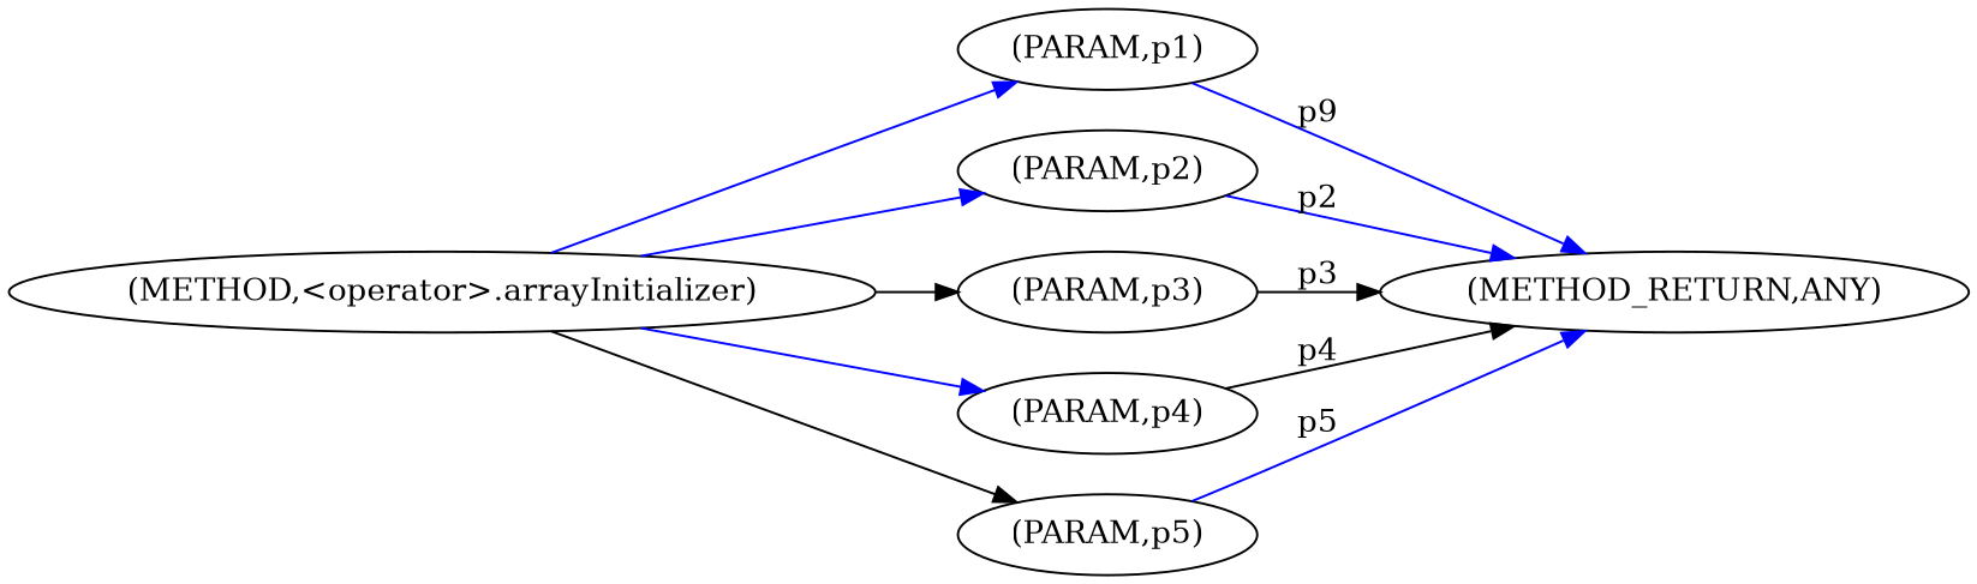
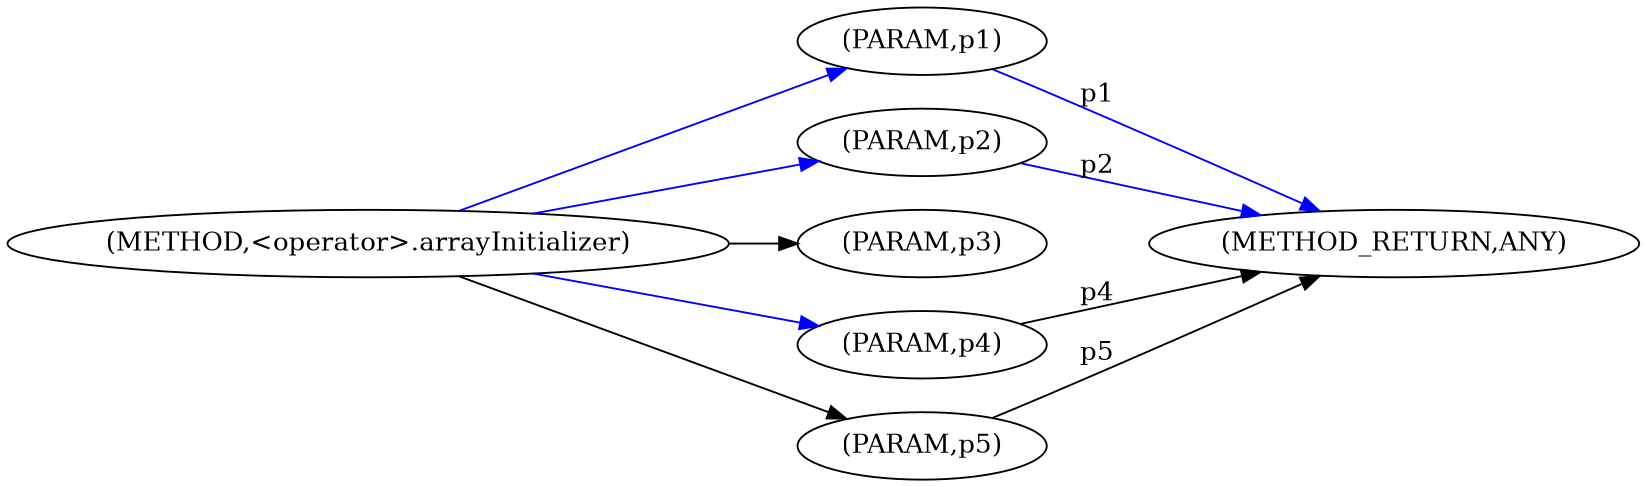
  digraph {
    rankdir=LR
    edge [color=blue]
    n1 [label=<(METHOD,&lt;operator&gt;.arrayInitializer)>]
    n2 [label=<(PARAM,p1)>]
    n3 [label=<(PARAM,p2)>]
    n4 [label=<(PARAM,p3)>]
    n5 [label=<(PARAM,p4)>]
    n6 [label=<(PARAM,p5)>]
    n7 [label=<(METHOD_RETURN,ANY)>]
    n1 -> n2
    n1 -> n3
    n1 -> n4 [color=black]
    n1 -> n5
    n1 -> n6 [color=black]
-   n2 -> n7 [label=p9]
+   n2 -> n7 [label=p1]
    n3 -> n7 [label=p2]
-   n4 -> n7 [color=black label=p3]
    n5 -> n7 [color=black label=p4]
-   n6 -> n7 [label=p5]
+   n6 -> n7 [color=black label=p5]
  }
